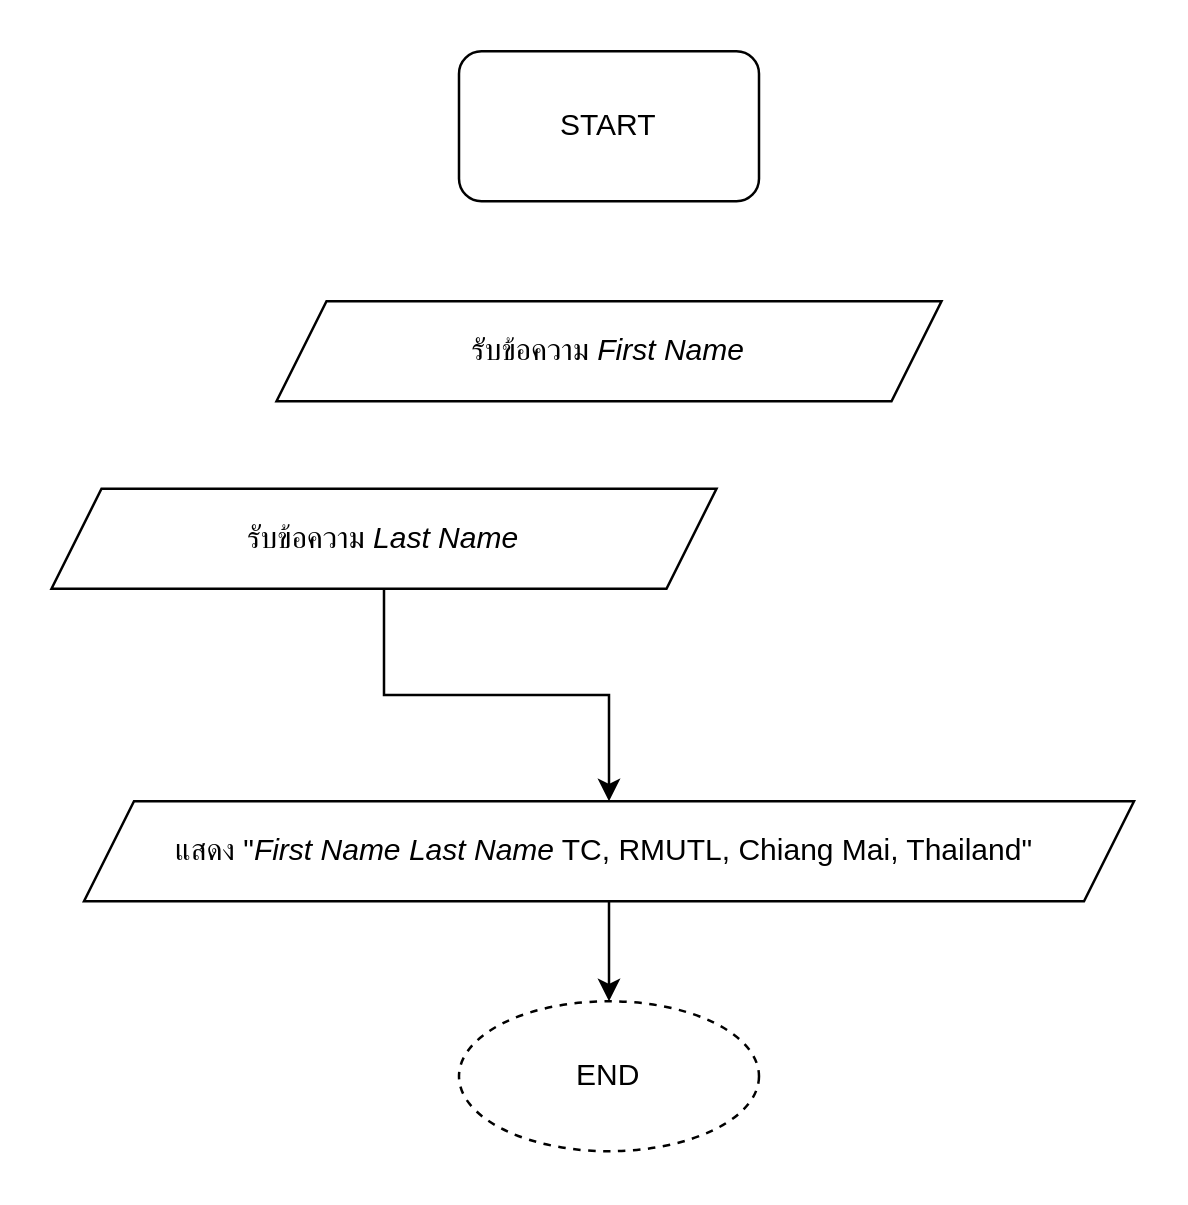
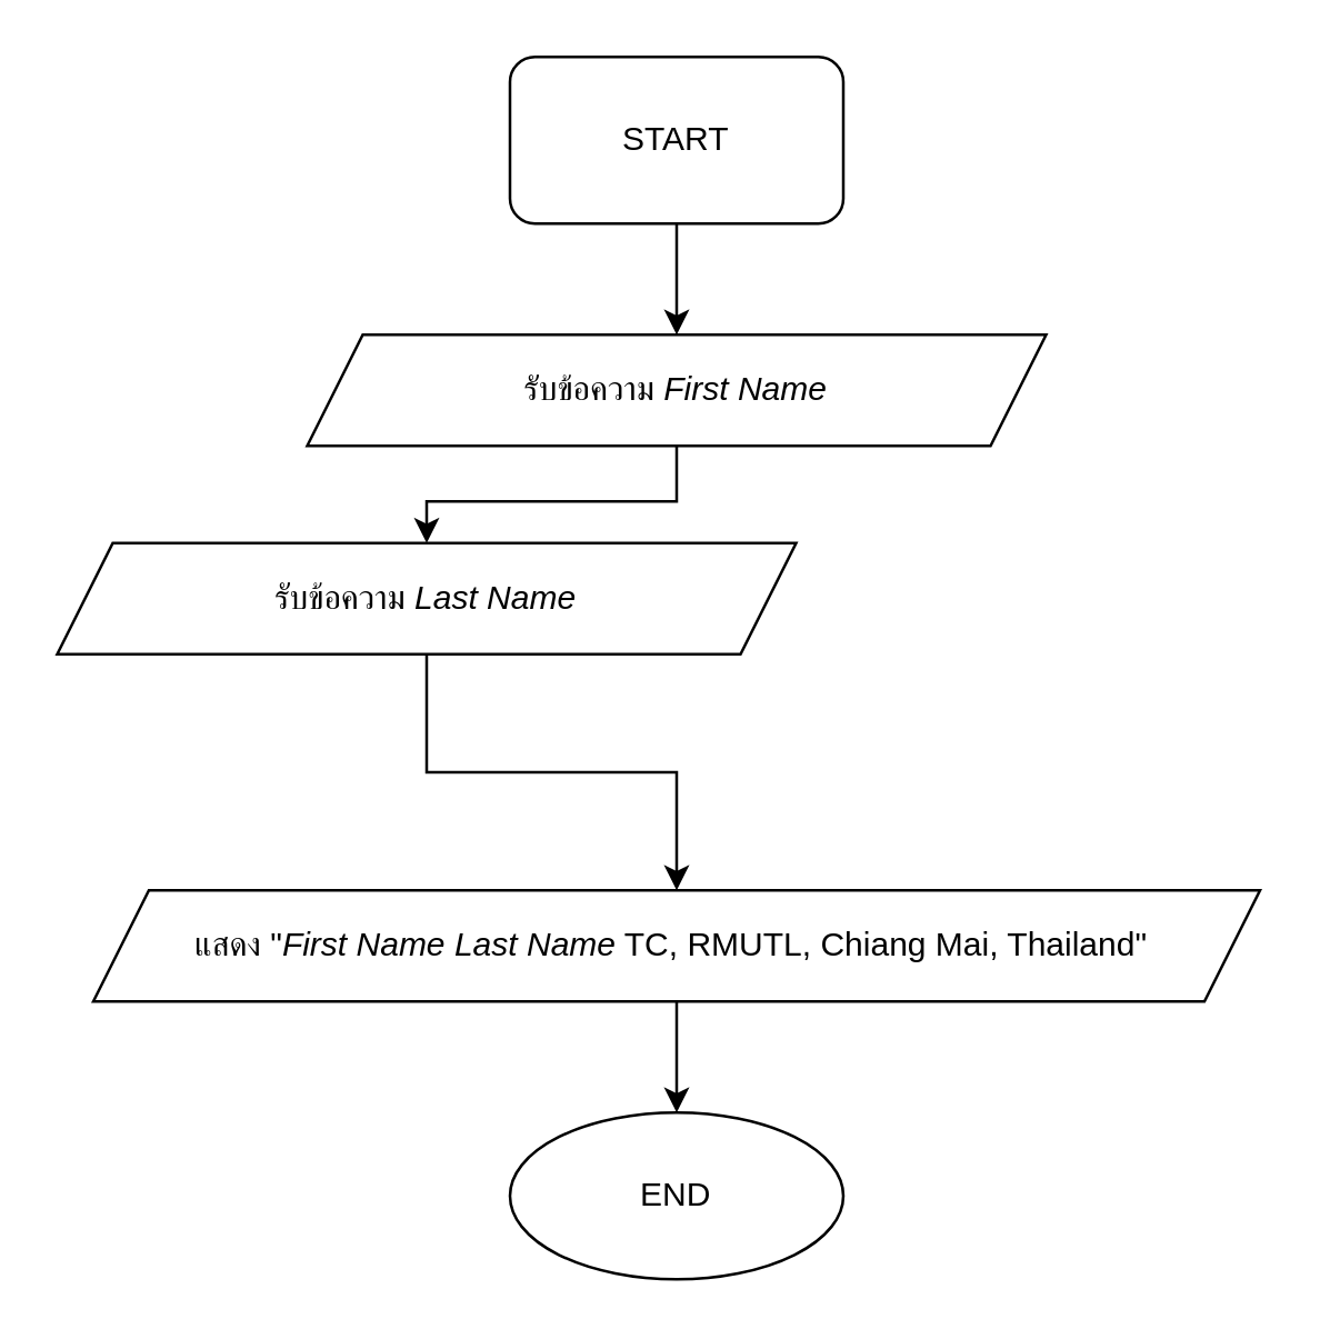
  <mxCell id="0" />
  <mxCell id="1" parent="0" />
+ <mxCell id="2" value="" style="edgeStyle=orthogonalEdgeStyle;rounded=0;orthogonalLoop=1;jettySize=auto;html=1;" edge="1" parent="1" source="3" target="5"><mxGeometry relative="1" as="geometry" /></mxCell>
  <mxCell id="3" value="START" style="whiteSpace=wrap;html=1;rounded=1;" vertex="1" parent="1"><mxGeometry x="183" y="20" width="120" height="60" as="geometry" /></mxCell>
+ <mxCell id="4" value="" style="edgeStyle=orthogonalEdgeStyle;rounded=0;orthogonalLoop=1;jettySize=auto;html=1;" edge="1" parent="1" source="5" target="7"><mxGeometry relative="1" as="geometry" /></mxCell>
  <mxCell id="5" value="รับข้อความ &lt;i&gt;First Name&lt;/i&gt;" style="shape=parallelogram;perimeter=parallelogramPerimeter;whiteSpace=wrap;html=1;fixedSize=1;" vertex="1" parent="1"><mxGeometry x="110" y="120" width="266" height="40" as="geometry" /></mxCell>
  <mxCell id="6" value="" style="edgeStyle=orthogonalEdgeStyle;rounded=0;orthogonalLoop=1;jettySize=auto;html=1;" edge="1" parent="1" source="7" target="9"><mxGeometry relative="1" as="geometry" /></mxCell>
  <mxCell id="7" value="รับข้อความ &lt;i&gt;Last Name&lt;/i&gt;" style="shape=parallelogram;perimeter=parallelogramPerimeter;whiteSpace=wrap;html=1;fixedSize=1;" vertex="1" parent="1"><mxGeometry x="20" y="195" width="266" height="40" as="geometry" /></mxCell>
  <mxCell id="8" value="" style="edgeStyle=orthogonalEdgeStyle;rounded=0;orthogonalLoop=1;jettySize=auto;html=1;" edge="1" parent="1" source="9" target="10"><mxGeometry relative="1" as="geometry" /></mxCell>
  <mxCell id="9" value="แสดง &quot;&lt;i&gt;First Name&lt;/i&gt; &lt;i&gt;Last Name&lt;/i&gt; TC, RMUTL, Chiang Mai, Thailand&quot;&amp;nbsp;" style="shape=parallelogram;perimeter=parallelogramPerimeter;whiteSpace=wrap;html=1;fixedSize=1;" vertex="1" parent="1"><mxGeometry x="33" y="320" width="420" height="40" as="geometry" /></mxCell>
- <mxCell id="10" value="END" style="ellipse;whiteSpace=wrap;html=1;dashed=1;" vertex="1" parent="1"><mxGeometry x="183" y="400" width="120" height="60" as="geometry" /></mxCell>
+ <mxCell id="10" value="END" style="ellipse;whiteSpace=wrap;html=1;" vertex="1" parent="1"><mxGeometry x="183" y="400" width="120" height="60" as="geometry" /></mxCell>
